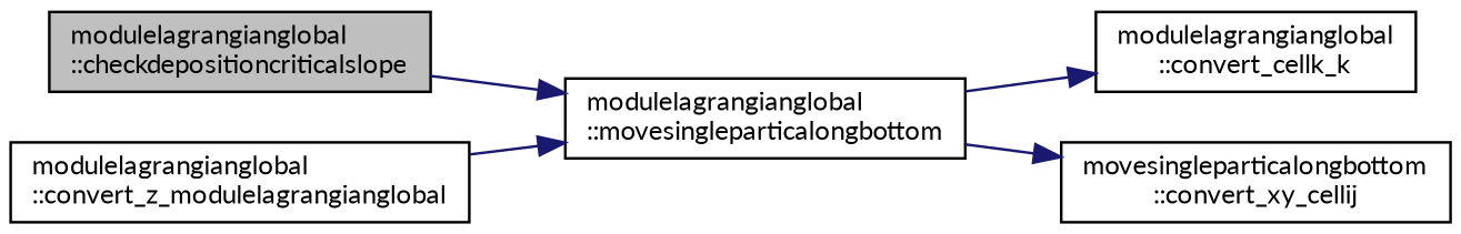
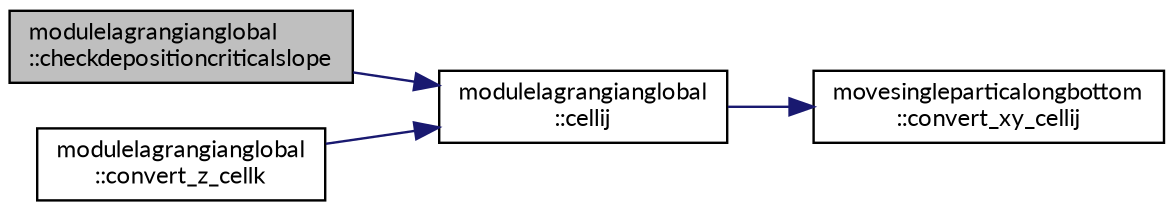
  digraph {
    fontname=Lato
    rankdir=LR
    node [color=black fillcolor=white fontname=Lato fontsize=10 shape=record style=filled]
    edge [color=midnightblue fontname=Lato fontsize=10 labelfontname=Helvetica labelfontsize=10 style=solid]
    n1 [fillcolor=grey75 fontcolor=black height=0.2 label="modulelagrangianglobal\l::checkdepositioncriticalslope" width=0.4]
-   n2 [height=0.2 label="modulelagrangianglobal\l::movesingleparticalongbottom" width=0.4]
-   n3 [height=0.2 label="modulelagrangianglobal\l::convert_cellk_k" width=0.4]
+   n2 [height=0.2 label="modulelagrangianglobal\l::cellij" width=0.4]
    n4 [height=0.2 label="movesingleparticalongbottom\l::convert_xy_cellij" width=0.4]
-   n5 [height=0.2 label="modulelagrangianglobal\l::convert_z_modulelagrangianglobal" width=0.4]
+   n5 [height=0.2 label="modulelagrangianglobal\l::convert_z_cellk" width=0.4]
    n1 -> n2
-   n2 -> n3
    n2 -> n4
    n5 -> n2
  }
